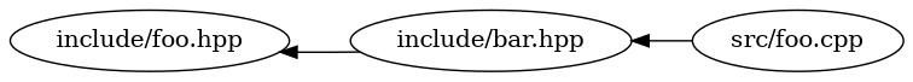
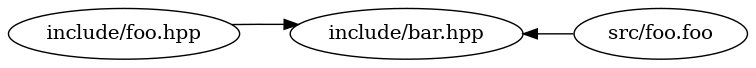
  digraph {
    rankdir=RL
-   n1 [label="src/foo.cpp"]
+   n1 [label="src/foo.foo"]
    n2 [label="include/bar.hpp"]
    n3 [label="include/foo.hpp"]
    n1 -> n2
-   n2 -> n3
+   n3 -> n2
  }
